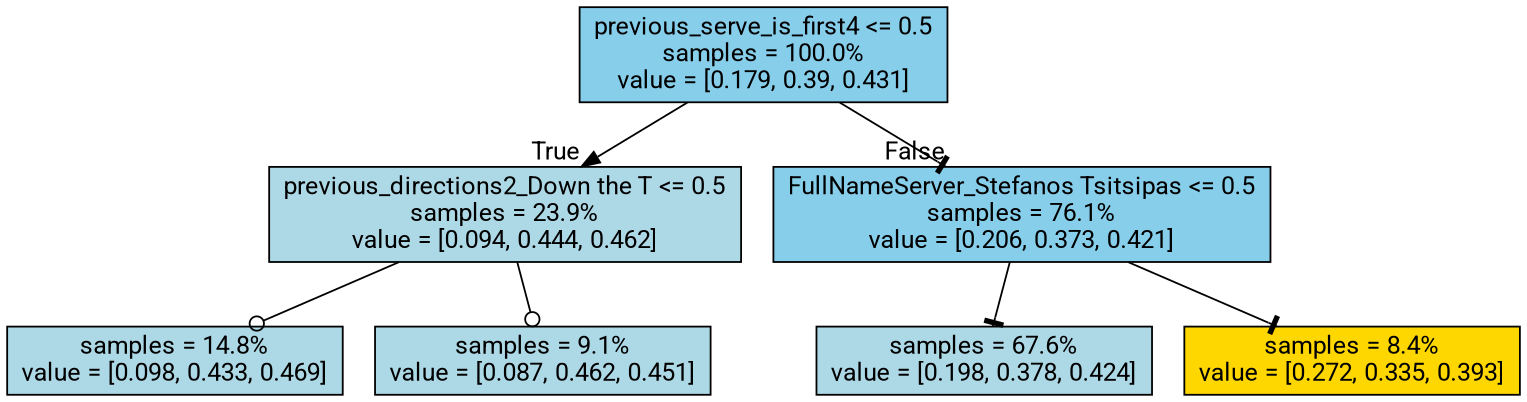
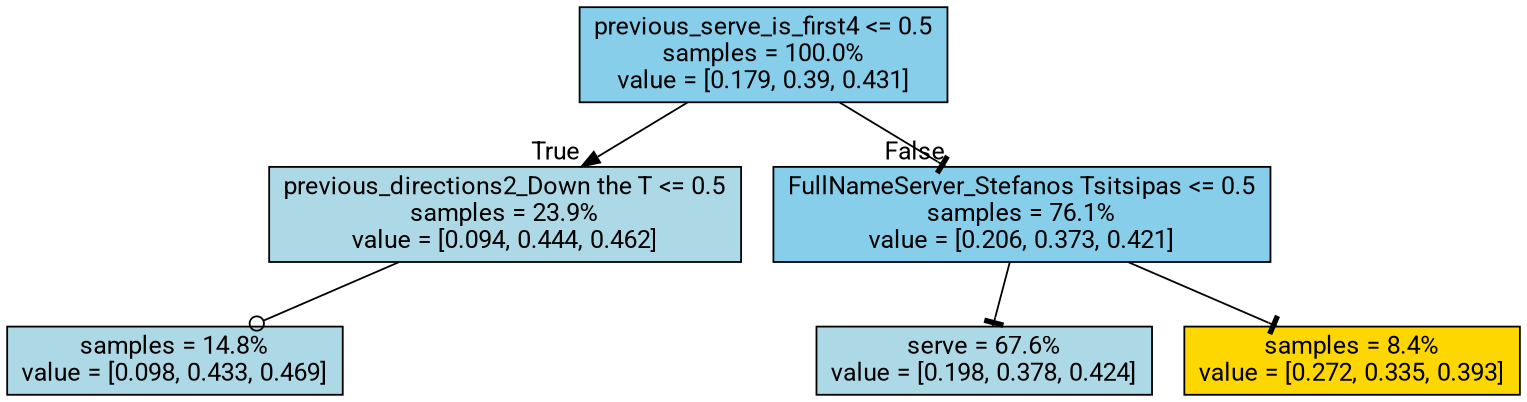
  digraph {
    fontname=Roboto
    node [color=black fillcolor=lightblue fontname=Roboto shape=box style=filled]
    edge [arrowhead=tee fontname=Roboto]
    n1 [fillcolor=skyblue label="previous_serve_is_first4 <= 0.5\nsamples = 100.0%\nvalue = [0.179, 0.39, 0.431]"]
    n2 [label="previous_directions2_Down the T <= 0.5\nsamples = 23.9%\nvalue = [0.094, 0.444, 0.462]"]
    n3 [fillcolor=skyblue label="FullNameServer_Stefanos Tsitsipas <= 0.5\nsamples = 76.1%\nvalue = [0.206, 0.373, 0.421]"]
    n4 [label="samples = 14.8%\nvalue = [0.098, 0.433, 0.469]"]
-   n5 [label="samples = 9.1%\nvalue = [0.087, 0.462, 0.451]"]
-   n6 [label="samples = 67.6%\nvalue = [0.198, 0.378, 0.424]"]
+   n6 [label="serve = 67.6%\nvalue = [0.198, 0.378, 0.424]"]
    n7 [fillcolor=gold label="samples = 8.4%\nvalue = [0.272, 0.335, 0.393]"]
    n1 -> n2 [arrowhead=normal headlabel=True labelangle=45 labeldistance=2.5]
    n1 -> n3 [headlabel=False labelangle=-45 labeldistance=2.5]
    n2 -> n4 [arrowhead=odot]
-   n2 -> n5 [arrowhead=odot]
    n3 -> n6
    n3 -> n7
  }
